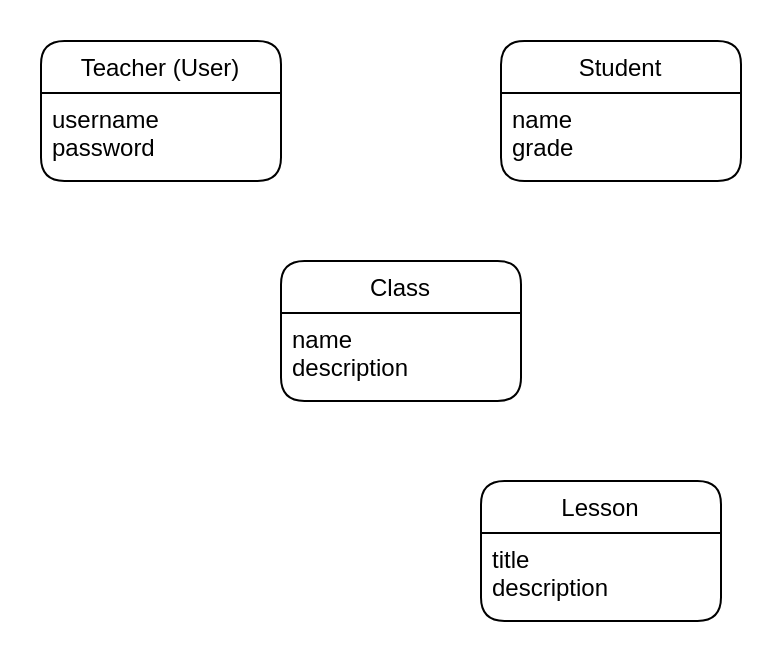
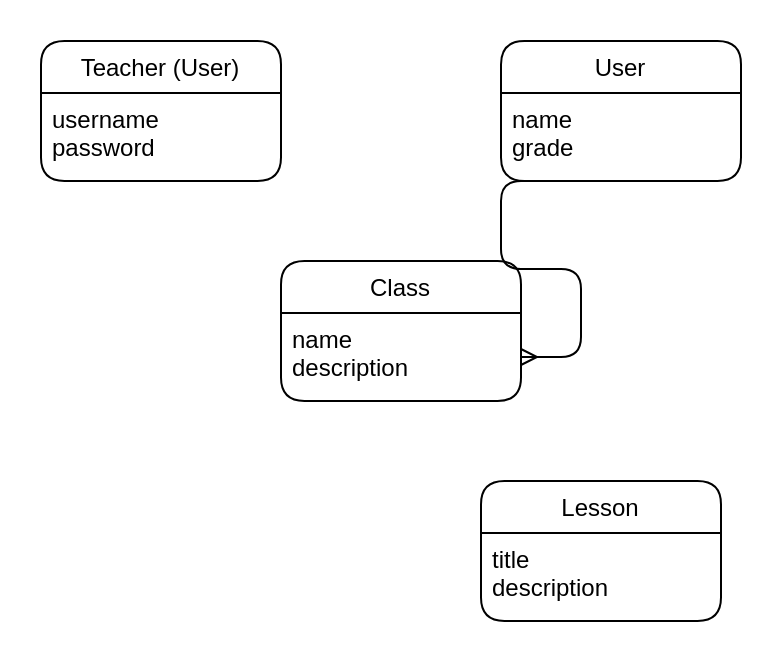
  <mxCell id="0" />
  <mxCell id="1" parent="0" />
  <mxCell id="2" value="Teacher (User)" style="swimlane;fontStyle=0;childLayout=stackLayout;horizontal=1;startSize=26;fillColor=none;horizontalStack=0;resizeParent=1;resizeParentMax=0;resizeLast=0;collapsible=1;marginBottom=0;rounded=1;shadow=0;sketch=0;glass=0;resizeHeight=1;resizeWidth=1;" vertex="1" parent="1"><mxGeometry x="20" y="20" width="120" height="70" as="geometry"><mxRectangle x="150" y="120" width="110" height="26" as="alternateBounds" /></mxGeometry></mxCell>
  <mxCell id="3" value="username&#10;password&#10;" style="text;strokeColor=none;fillColor=none;align=left;verticalAlign=top;spacingLeft=4;spacingRight=4;overflow=hidden;rotatable=0;points=[[0,0.5],[1,0.5]];portConstraint=eastwest;" vertex="1" parent="2"><mxGeometry y="26" width="120" height="44" as="geometry" /></mxCell>
- <mxCell id="4" value="Student" style="swimlane;fontStyle=0;childLayout=stackLayout;horizontal=1;startSize=26;fillColor=none;horizontalStack=0;resizeParent=1;resizeParentMax=0;resizeLast=0;collapsible=1;marginBottom=0;rounded=1;shadow=0;sketch=0;glass=0;resizeHeight=1;resizeWidth=1;" vertex="1" parent="1"><mxGeometry x="250" y="20" width="120" height="70" as="geometry"><mxRectangle x="150" y="120" width="110" height="26" as="alternateBounds" /></mxGeometry></mxCell>
+ <mxCell id="4" value="User" style="swimlane;fontStyle=0;childLayout=stackLayout;horizontal=1;startSize=26;fillColor=none;horizontalStack=0;resizeParent=1;resizeParentMax=0;resizeLast=0;collapsible=1;marginBottom=0;rounded=1;shadow=0;sketch=0;glass=0;resizeHeight=1;resizeWidth=1;" vertex="1" parent="1"><mxGeometry x="250" y="20" width="120" height="70" as="geometry"><mxRectangle x="150" y="120" width="110" height="26" as="alternateBounds" /></mxGeometry></mxCell>
  <mxCell id="5" value="name&#10;grade&#10;&#10;" style="text;strokeColor=none;fillColor=none;align=left;verticalAlign=top;spacingLeft=4;spacingRight=4;overflow=hidden;rotatable=0;points=[[0,0.5],[1,0.5]];portConstraint=eastwest;" vertex="1" parent="4"><mxGeometry y="26" width="120" height="44" as="geometry" /></mxCell>
+ <mxCell id="6" value="" style="edgeStyle=entityRelationEdgeStyle;fontSize=12;html=1;endArrow=ERmany;exitX=0.25;exitY=1;exitDx=0;exitDy=0;exitPerimeter=0;" edge="1" parent="1" source="5" target="8"><mxGeometry width="100" height="100" relative="1" as="geometry"><mxPoint x="250" y="160" as="sourcePoint" /><mxPoint x="350" y="60" as="targetPoint" /></mxGeometry></mxCell>
  <mxCell id="7" value="Class" style="swimlane;fontStyle=0;childLayout=stackLayout;horizontal=1;startSize=26;fillColor=none;horizontalStack=0;resizeParent=1;resizeParentMax=0;resizeLast=0;collapsible=1;marginBottom=0;rounded=1;shadow=0;sketch=0;glass=0;resizeHeight=1;resizeWidth=1;" vertex="1" parent="1"><mxGeometry x="140" y="130" width="120" height="70" as="geometry"><mxRectangle x="150" y="120" width="110" height="26" as="alternateBounds" /></mxGeometry></mxCell>
  <mxCell id="8" value="name&#10;description" style="text;strokeColor=none;fillColor=none;align=left;verticalAlign=top;spacingLeft=4;spacingRight=4;overflow=hidden;rotatable=0;points=[[0,0.5],[1,0.5]];portConstraint=eastwest;" vertex="1" parent="7"><mxGeometry y="26" width="120" height="44" as="geometry" /></mxCell>
  <mxCell id="9" value="Lesson" style="swimlane;fontStyle=0;childLayout=stackLayout;horizontal=1;startSize=26;fillColor=none;horizontalStack=0;resizeParent=1;resizeParentMax=0;resizeLast=0;collapsible=1;marginBottom=0;rounded=1;shadow=0;sketch=0;glass=0;resizeHeight=1;resizeWidth=1;" vertex="1" parent="1"><mxGeometry x="240" y="240" width="120" height="70" as="geometry"><mxRectangle x="150" y="120" width="110" height="26" as="alternateBounds" /></mxGeometry></mxCell>
  <mxCell id="10" value="title&#10;description&#10;" style="text;strokeColor=none;fillColor=none;align=left;verticalAlign=top;spacingLeft=4;spacingRight=4;overflow=hidden;rotatable=0;points=[[0,0.5],[1,0.5]];portConstraint=eastwest;" vertex="1" parent="9"><mxGeometry y="26" width="120" height="44" as="geometry" /></mxCell>
